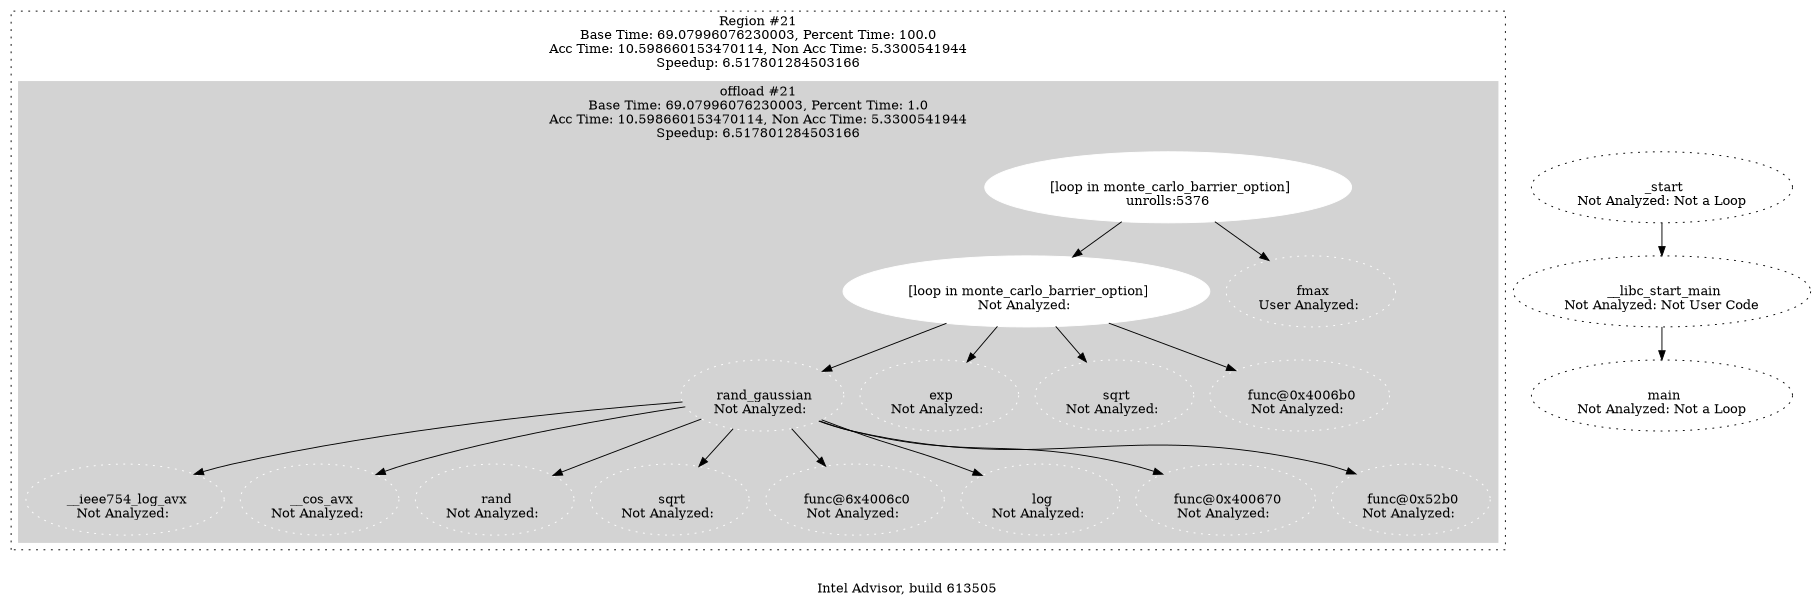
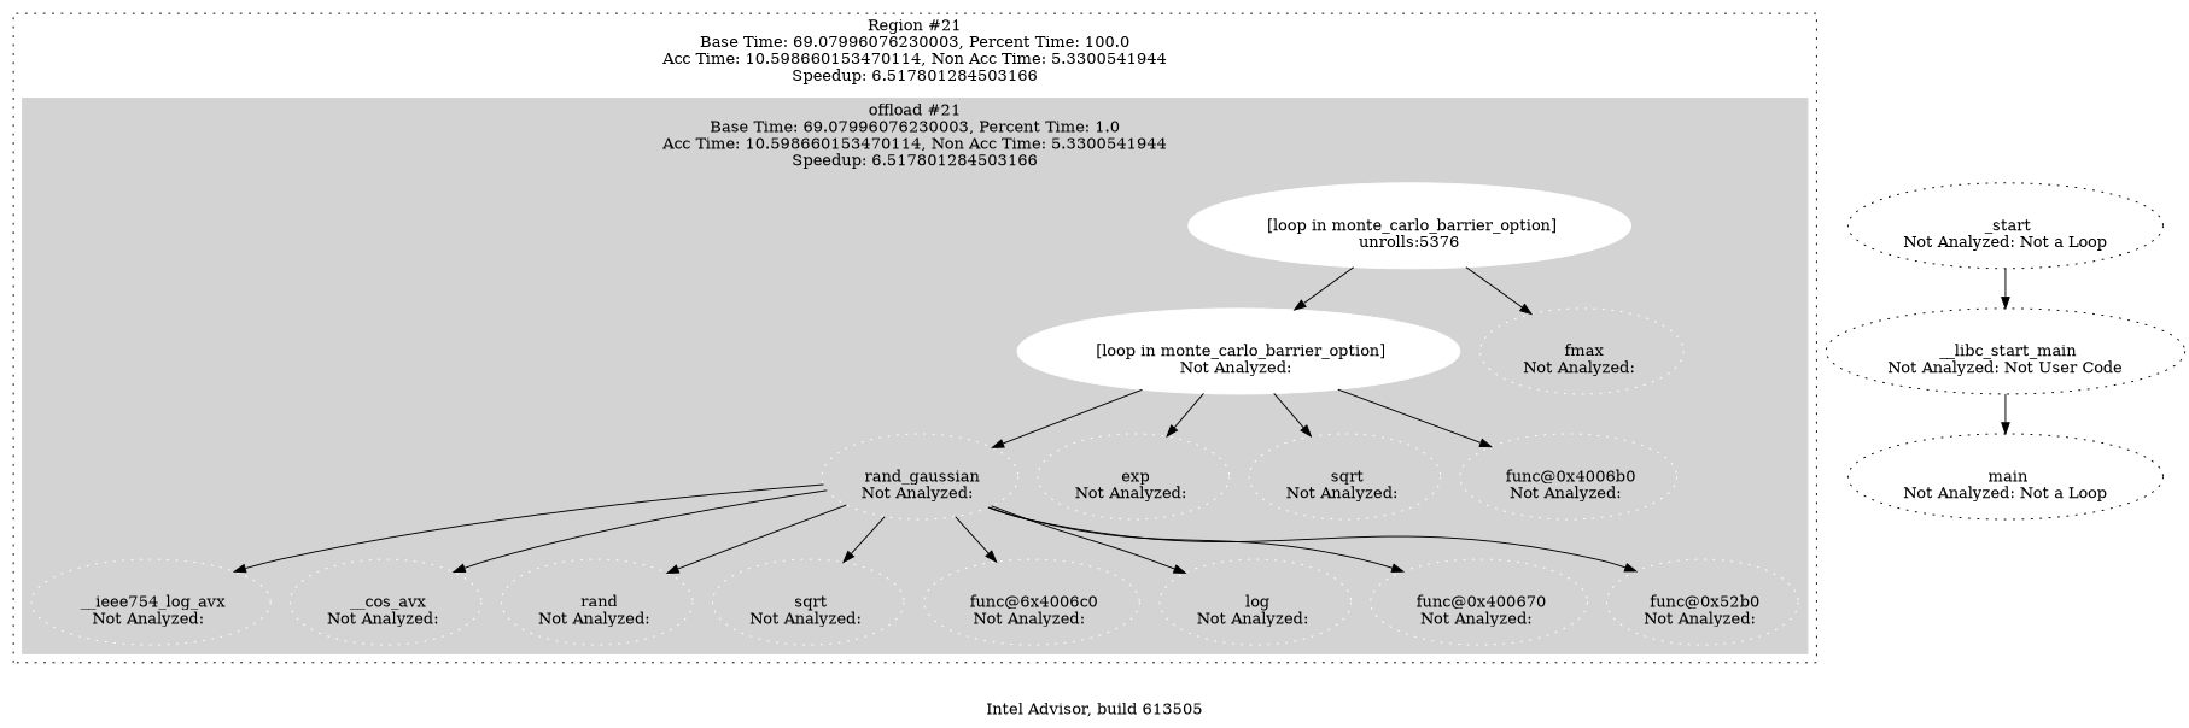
  digraph {
    label="Intel Advisor, build 613505"
    node [color=white style=dotted]
    n1 [label="\n [loop in monte_carlo_barrier_option]\nunrolls:5376" style=filled]
    n2 [label="\n [loop in monte_carlo_barrier_option]\nNot Analyzed: " style=filled]
-   n3 [label="\n fmax\nUser Analyzed: "]
+   n3 [label="\n fmax\nNot Analyzed: "]
    n4 [label="\n rand_gaussian\nNot Analyzed: "]
    n5 [label="\n exp\nNot Analyzed: "]
    n6 [label="\n sqrt\nNot Analyzed: "]
    n7 [label="\n func@0x4006b0\nNot Analyzed: "]
    n8 [label="\n __ieee754_log_avx\nNot Analyzed: "]
    n9 [label="\n __cos_avx\nNot Analyzed: "]
    n10 [label="\n rand\nNot Analyzed: "]
    n11 [label="\n sqrt\nNot Analyzed: "]
    n12 [label="\n func@6x4006c0\nNot Analyzed: "]
    n13 [label="\n log\nNot Analyzed: "]
    n14 [label="\n func@0x400670\nNot Analyzed: "]
    n15 [label="\n func@0x52b0\nNot Analyzed: "]
    n16 [label="\n _start\nNot Analyzed: Not a Loop" color=""]
    n17 [label="\n __libc_start_main\nNot Analyzed: Not User Code" color=""]
    n18 [label="\n main\nNot Analyzed: Not a Loop" color=""]
    subgraph cluster_1 {
      label="Region #21\nBase Time: 69.07996076230003, Percent Time: 100.0\nAcc Time: 10.598660153470114, Non Acc Time: 5.3300541944\nSpeedup: 6.517801284503166"
      style=dotted
      subgraph cluster_2 {
        color=lightgrey
        label="offload #21\nBase Time: 69.07996076230003, Percent Time: 1.0\nAcc Time: 10.598660153470114, Non Acc Time: 5.3300541944\nSpeedup: 6.517801284503166"
        style=filled
        n1
        n2
        n3
        n4
        n5
        n6
        n7
        n8
        n9
        n10
        n11
        n12
        n13
        n14
        n15
      }
    }
    n1 -> n2
    n1 -> n3
    n2 -> n4
    n2 -> n5
    n2 -> n6
    n2 -> n7
    n4 -> n8
    n4 -> n9
    n4 -> n10
    n4 -> n11
    n4 -> n12
    n4 -> n13
    n4 -> n14
    n4 -> n15
    n16 -> n17
    n17 -> n18
  }
